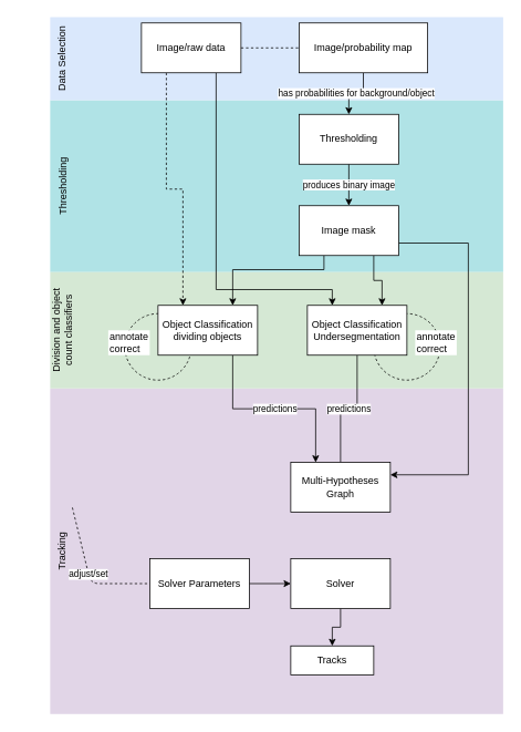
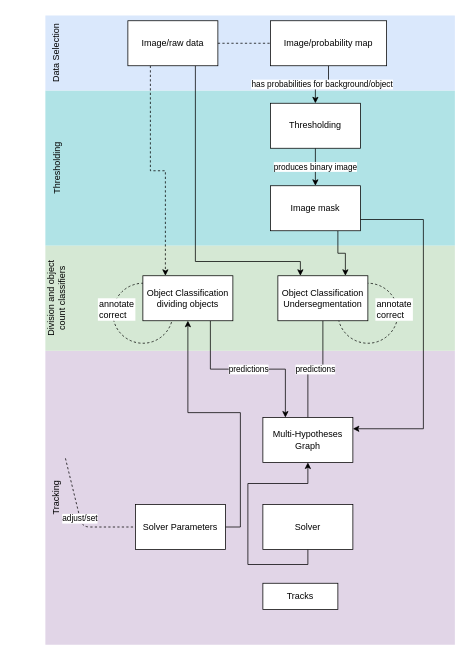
  <mxCell id="0" />
  <mxCell id="1" parent="0" />
  <mxCell id="2" value="" style="rounded=0;whiteSpace=wrap;html=1;fillColor=#b0e3e6;strokeColor=none;" parent="1" vertex="1"><mxGeometry x="60" y="120" width="546" height="207" as="geometry" /></mxCell>
  <mxCell id="3" value="" style="group" parent="1" vertex="1" connectable="0"><mxGeometry x="20" y="20" width="586" height="100" as="geometry" /></mxCell>
  <mxCell id="4" value="" style="rounded=0;whiteSpace=wrap;html=1;fillColor=#dae8fc;strokeColor=none;" parent="3" vertex="1"><mxGeometry x="40" width="546" height="100" as="geometry" /></mxCell>
  <mxCell id="5" value="Data Selection" style="text;html=1;strokeColor=none;fillColor=none;align=center;verticalAlign=middle;whiteSpace=wrap;rounded=0;rotation=-90;" parent="3" vertex="1"><mxGeometry y="40" width="110" height="20" as="geometry" /></mxCell>
  <mxCell id="6" value="" style="rounded=0;whiteSpace=wrap;html=1;fillColor=#e1d5e7;strokeColor=none;" parent="1" vertex="1"><mxGeometry x="60" y="467" width="546" height="392" as="geometry" /></mxCell>
  <mxCell id="7" value="" style="rounded=0;whiteSpace=wrap;html=1;fillColor=#d5e8d4;strokeColor=none;" parent="1" vertex="1"><mxGeometry x="60" y="327" width="546" height="140" as="geometry" /></mxCell>
  <mxCell id="8" value="Division and object count classifiers&lt;br&gt;" style="text;html=1;strokeColor=none;fillColor=none;align=center;verticalAlign=middle;whiteSpace=wrap;rounded=0;rotation=-90;" parent="1" vertex="1"><mxGeometry x="20" y="387" width="110" height="20" as="geometry" /></mxCell>
  <mxCell id="9" value="Tracking&lt;br&gt;" style="text;html=1;strokeColor=none;fillColor=none;align=center;verticalAlign=middle;whiteSpace=wrap;rounded=0;rotation=-90;" parent="1" vertex="1"><mxGeometry x="20" y="653" width="110" height="20" as="geometry" /></mxCell>
  <mxCell id="10" style="edgeStyle=orthogonalEdgeStyle;rounded=0;orthogonalLoop=1;jettySize=auto;html=1;exitX=0.25;exitY=1;exitDx=0;exitDy=0;entryX=0.25;entryY=0;entryDx=0;entryDy=0;dashed=1;" edge="1" parent="1" source="12" target="31"><mxGeometry relative="1" as="geometry" /></mxCell>
  <mxCell id="11" style="edgeStyle=orthogonalEdgeStyle;rounded=0;orthogonalLoop=1;jettySize=auto;html=1;exitX=0.75;exitY=1;exitDx=0;exitDy=0;entryX=0.25;entryY=0;entryDx=0;entryDy=0;" edge="1" parent="1" source="12" target="37"><mxGeometry relative="1" as="geometry"><Array as="points"><mxPoint x="260" y="348" /><mxPoint x="400" y="348" /></Array></mxGeometry></mxCell>
  <mxCell id="12" value="Image/raw data&lt;br&gt;" style="rounded=0;whiteSpace=wrap;html=1;" parent="1" vertex="1"><mxGeometry x="170" y="27" width="120" height="60" as="geometry" /></mxCell>
  <mxCell id="13" value="has probabilities for background/object" style="edgeStyle=orthogonalEdgeStyle;rounded=0;orthogonalLoop=1;jettySize=auto;html=1;exitX=0.5;exitY=1;exitDx=0;exitDy=0;" parent="1" source="14" target="17" edge="1"><mxGeometry relative="1" as="geometry" /></mxCell>
  <mxCell id="14" value="Image/probability map&lt;br&gt;" style="rounded=0;whiteSpace=wrap;html=1;" parent="1" vertex="1"><mxGeometry x="360" y="27" width="155" height="60" as="geometry" /></mxCell>
  <mxCell id="15" value="" style="endArrow=none;dashed=1;html=1;exitX=1;exitY=0.5;exitDx=0;exitDy=0;entryX=0;entryY=0.5;entryDx=0;entryDy=0;" parent="1" source="12" target="14" edge="1"><mxGeometry width="50" height="50" relative="1" as="geometry"><mxPoint x="300" y="127" as="sourcePoint" /><mxPoint x="350" y="77" as="targetPoint" /></mxGeometry></mxCell>
  <mxCell id="16" value="produces binary image" style="edgeStyle=orthogonalEdgeStyle;rounded=0;orthogonalLoop=1;jettySize=auto;html=1;exitX=0.5;exitY=1;exitDx=0;exitDy=0;entryX=0.5;entryY=0;entryDx=0;entryDy=0;" parent="1" source="17" target="21" edge="1"><mxGeometry relative="1" as="geometry" /></mxCell>
  <mxCell id="17" value="Thresholding&lt;br&gt;" style="rounded=0;whiteSpace=wrap;html=1;" parent="1" vertex="1"><mxGeometry x="360" y="137" width="120" height="60" as="geometry" /></mxCell>
  <mxCell id="18" style="edgeStyle=orthogonalEdgeStyle;rounded=0;orthogonalLoop=1;jettySize=auto;html=1;exitX=0.75;exitY=1;exitDx=0;exitDy=0;entryX=0.75;entryY=0;entryDx=0;entryDy=0;" edge="1" parent="1" source="21" target="37"><mxGeometry relative="1" as="geometry" /></mxCell>
- <mxCell id="19" style="edgeStyle=orthogonalEdgeStyle;rounded=0;orthogonalLoop=1;jettySize=auto;html=1;exitX=0.25;exitY=1;exitDx=0;exitDy=0;entryX=0.75;entryY=0;entryDx=0;entryDy=0;" edge="1" parent="1" source="21" target="31"><mxGeometry relative="1" as="geometry"><Array as="points"><mxPoint x="390" y="324" /><mxPoint x="280" y="324" /></Array></mxGeometry></mxCell>
  <mxCell id="20" style="edgeStyle=orthogonalEdgeStyle;rounded=0;orthogonalLoop=1;jettySize=auto;html=1;exitX=1;exitY=0.75;exitDx=0;exitDy=0;entryX=1;entryY=0.25;entryDx=0;entryDy=0;" edge="1" parent="1" source="21" target="38"><mxGeometry relative="1" as="geometry"><Array as="points"><mxPoint x="564" y="292" /><mxPoint x="564" y="571" /></Array></mxGeometry></mxCell>
  <mxCell id="21" value="Image mask&lt;br&gt;" style="rounded=0;whiteSpace=wrap;html=1;" parent="1" vertex="1"><mxGeometry x="360" y="247" width="120" height="60" as="geometry" /></mxCell>
- <mxCell id="22" style="edgeStyle=orthogonalEdgeStyle;rounded=0;orthogonalLoop=1;jettySize=auto;html=1;exitX=0.5;exitY=1;exitDx=0;exitDy=0;entryX=0.5;entryY=0;entryDx=0;entryDy=0;" edge="1" parent="1" source="23" target="40"><mxGeometry relative="1" as="geometry" /></mxCell>
+ <mxCell id="22" style="edgeStyle=orthogonalEdgeStyle;rounded=0;orthogonalLoop=1;jettySize=auto;html=1;exitX=0.5;exitY=1;exitDx=0;exitDy=0;" edge="1" parent="1" source="23" target="38"><mxGeometry relative="1" as="geometry" /></mxCell>
  <mxCell id="23" value="Solver&lt;br&gt;" style="rounded=0;whiteSpace=wrap;html=1;" parent="1" vertex="1"><mxGeometry x="350" y="672" width="120" height="60" as="geometry" /></mxCell>
- <mxCell id="24" style="edgeStyle=orthogonalEdgeStyle;rounded=0;orthogonalLoop=1;jettySize=auto;html=1;exitX=1;exitY=0.5;exitDx=0;exitDy=0;entryX=0;entryY=0.5;entryDx=0;entryDy=0;" edge="1" parent="1" source="25" target="23"><mxGeometry relative="1" as="geometry" /></mxCell>
+ <mxCell id="24" style="edgeStyle=orthogonalEdgeStyle;rounded=0;orthogonalLoop=1;jettySize=auto;html=1;exitX=1;exitY=0.5;exitDx=0;exitDy=0;" edge="1" parent="1" source="25" target="31"><mxGeometry relative="1" as="geometry" /></mxCell>
  <mxCell id="25" value="Solver Parameters&lt;br&gt;" style="rounded=0;whiteSpace=wrap;html=1;" parent="1" vertex="1"><mxGeometry x="180" y="672" width="120" height="60" as="geometry" /></mxCell>
  <mxCell id="26" value="Thresholding&lt;br&gt;" style="text;html=1;strokeColor=none;fillColor=none;align=center;verticalAlign=middle;whiteSpace=wrap;rounded=0;rotation=-90;" parent="1" vertex="1"><mxGeometry x="20" y="213.5" width="110" height="20" as="geometry" /></mxCell>
  <mxCell id="27" value="" style="group" vertex="1" connectable="0" parent="1"><mxGeometry x="130" y="377" width="100" height="80" as="geometry" /></mxCell>
  <mxCell id="28" value="" style="ellipse;whiteSpace=wrap;html=1;aspect=fixed;dashed=1;fillColor=none;" vertex="1" parent="27"><mxGeometry x="20" width="80" height="80" as="geometry" /></mxCell>
  <mxCell id="29" value="annotate&lt;br&gt;correct&lt;br&gt;" style="text;html=1;align=left;verticalAlign=middle;whiteSpace=wrap;rounded=0;dashed=1;fillColor=#ffffff;" vertex="1" parent="27"><mxGeometry y="20" width="50" height="30" as="geometry" /></mxCell>
  <mxCell id="30" value="predictions" style="edgeStyle=orthogonalEdgeStyle;rounded=0;orthogonalLoop=1;jettySize=auto;html=1;exitX=0.75;exitY=1;exitDx=0;exitDy=0;entryX=0.25;entryY=0;entryDx=0;entryDy=0;" edge="1" parent="1" source="31" target="38"><mxGeometry relative="1" as="geometry" /></mxCell>
  <mxCell id="31" value="Object Classification&lt;br&gt;dividing objects&lt;br&gt;" style="rounded=0;whiteSpace=wrap;html=1;" vertex="1" parent="1"><mxGeometry x="190" y="367" width="120" height="60" as="geometry" /></mxCell>
  <mxCell id="32" value="" style="group" vertex="1" connectable="0" parent="1"><mxGeometry x="430" y="377" width="120" height="80" as="geometry" /></mxCell>
  <mxCell id="33" value="" style="group" vertex="1" connectable="0" parent="32"><mxGeometry width="100" height="80" as="geometry" /></mxCell>
  <mxCell id="34" value="" style="ellipse;whiteSpace=wrap;html=1;aspect=fixed;dashed=1;fillColor=none;" vertex="1" parent="33"><mxGeometry x="20" width="80" height="80" as="geometry" /></mxCell>
  <mxCell id="35" value="annotate&lt;br&gt;correct&lt;br&gt;" style="text;html=1;align=left;verticalAlign=middle;whiteSpace=wrap;rounded=0;dashed=1;fillColor=#ffffff;" vertex="1" parent="32"><mxGeometry x="70" y="20" width="50" height="30" as="geometry" /></mxCell>
  <mxCell id="36" value="predictions" style="edgeStyle=orthogonalEdgeStyle;rounded=0;orthogonalLoop=1;jettySize=auto;html=1;exitX=0.5;exitY=1;exitDx=0;exitDy=0;endArrow=none;" edge="1" parent="1" source="37" target="38"><mxGeometry relative="1" as="geometry" /></mxCell>
  <mxCell id="37" value="Object Classification&lt;br&gt;Undersegmentation&lt;br&gt;" style="rounded=0;whiteSpace=wrap;html=1;" vertex="1" parent="1"><mxGeometry x="370" y="367" width="120" height="60" as="geometry" /></mxCell>
  <mxCell id="38" value="Multi-Hypotheses&lt;br&gt;Graph&lt;br&gt;" style="rounded=0;whiteSpace=wrap;html=1;" vertex="1" parent="1"><mxGeometry x="350" y="556" width="120" height="60" as="geometry" /></mxCell>
  <mxCell id="39" value="adjust/set" style="endArrow=none;dashed=1;html=1;entryX=0;entryY=0.5;entryDx=0;entryDy=0;exitX=0.049;exitY=0.366;exitDx=0;exitDy=0;exitPerimeter=0;" edge="1" parent="1" source="6" target="25"><mxGeometry width="50" height="50" relative="1" as="geometry"><mxPoint x="120" y="770" as="sourcePoint" /><mxPoint x="170" y="720" as="targetPoint" /><Array as="points"><mxPoint x="109" y="702" /></Array></mxGeometry></mxCell>
  <mxCell id="40" value="Tracks&lt;br&gt;" style="rounded=0;whiteSpace=wrap;html=1;" vertex="1" parent="1"><mxGeometry x="350" y="777" width="100" height="35" as="geometry" /></mxCell>
